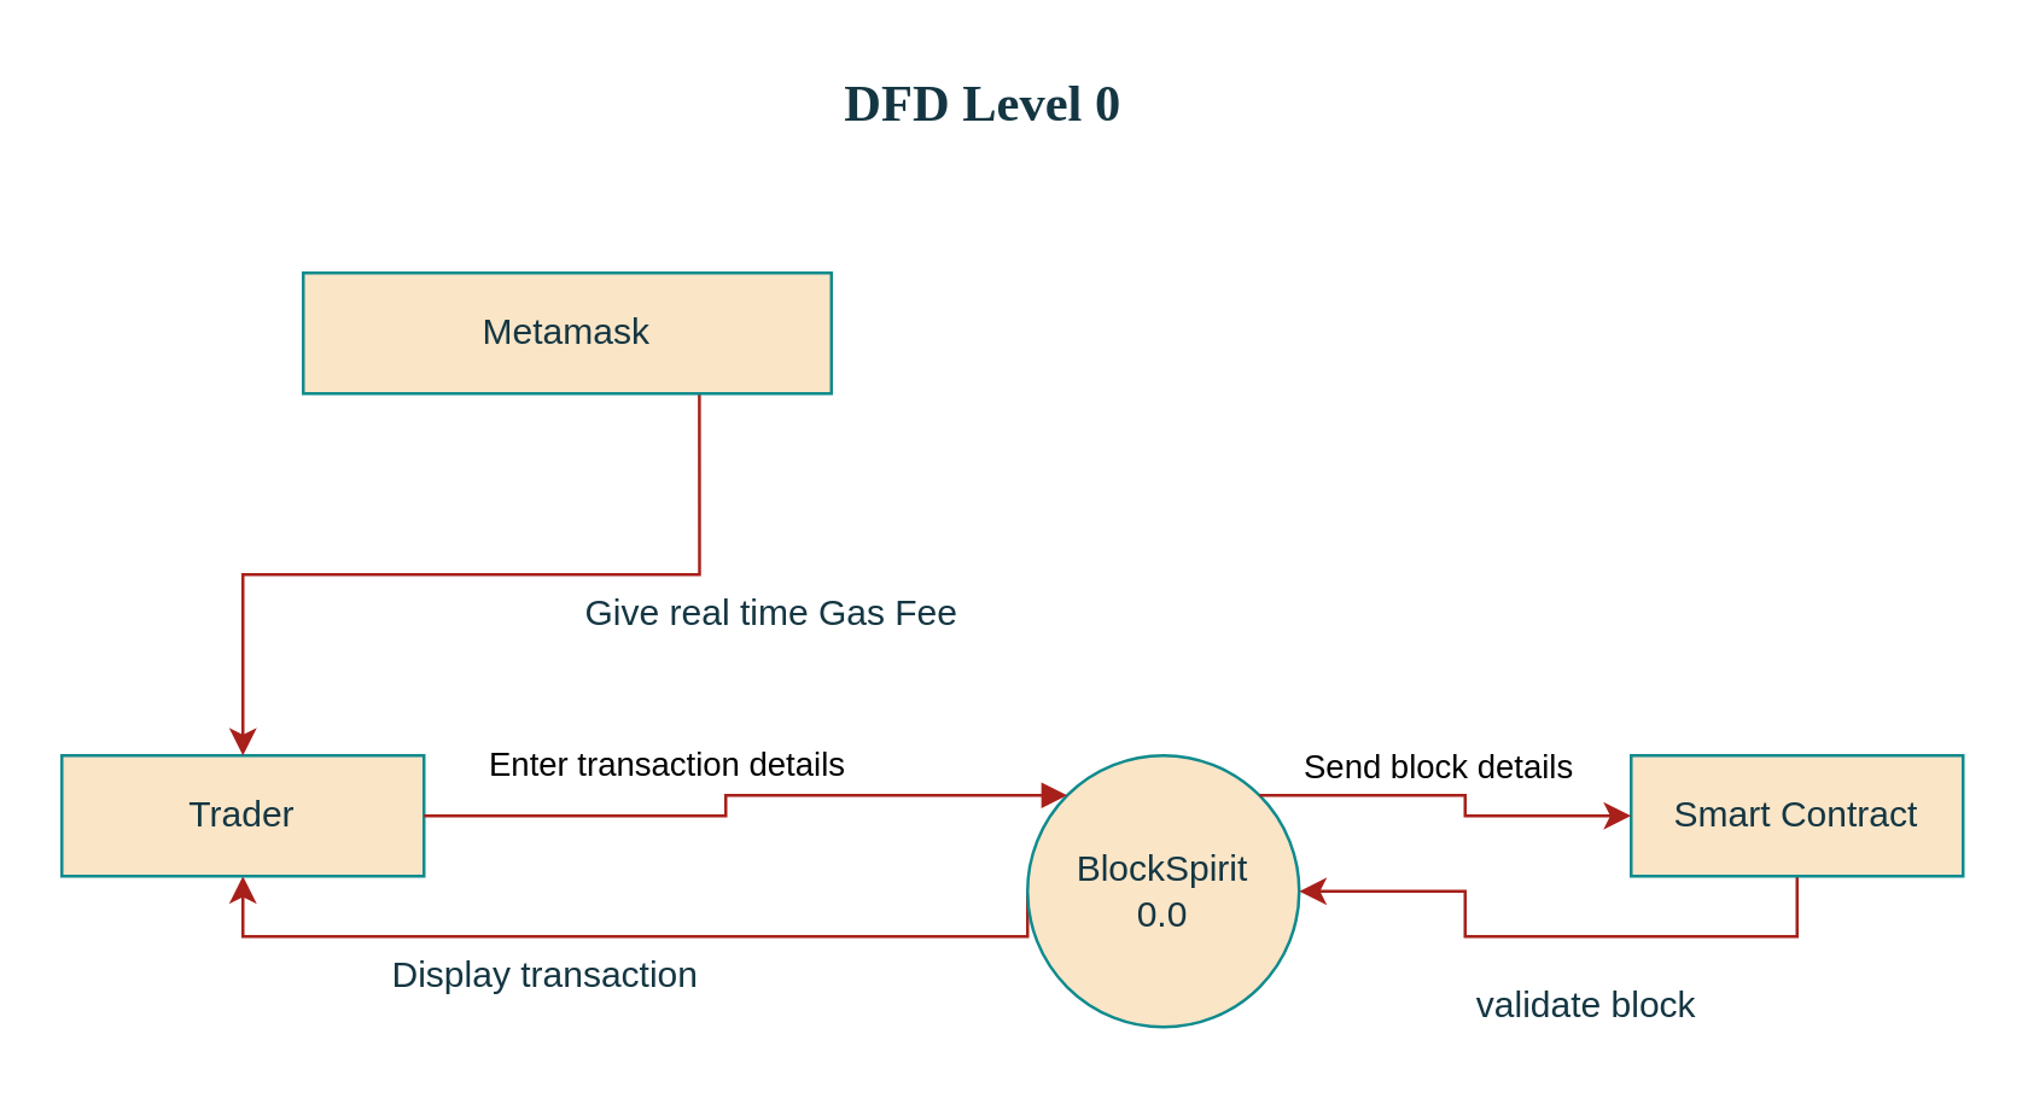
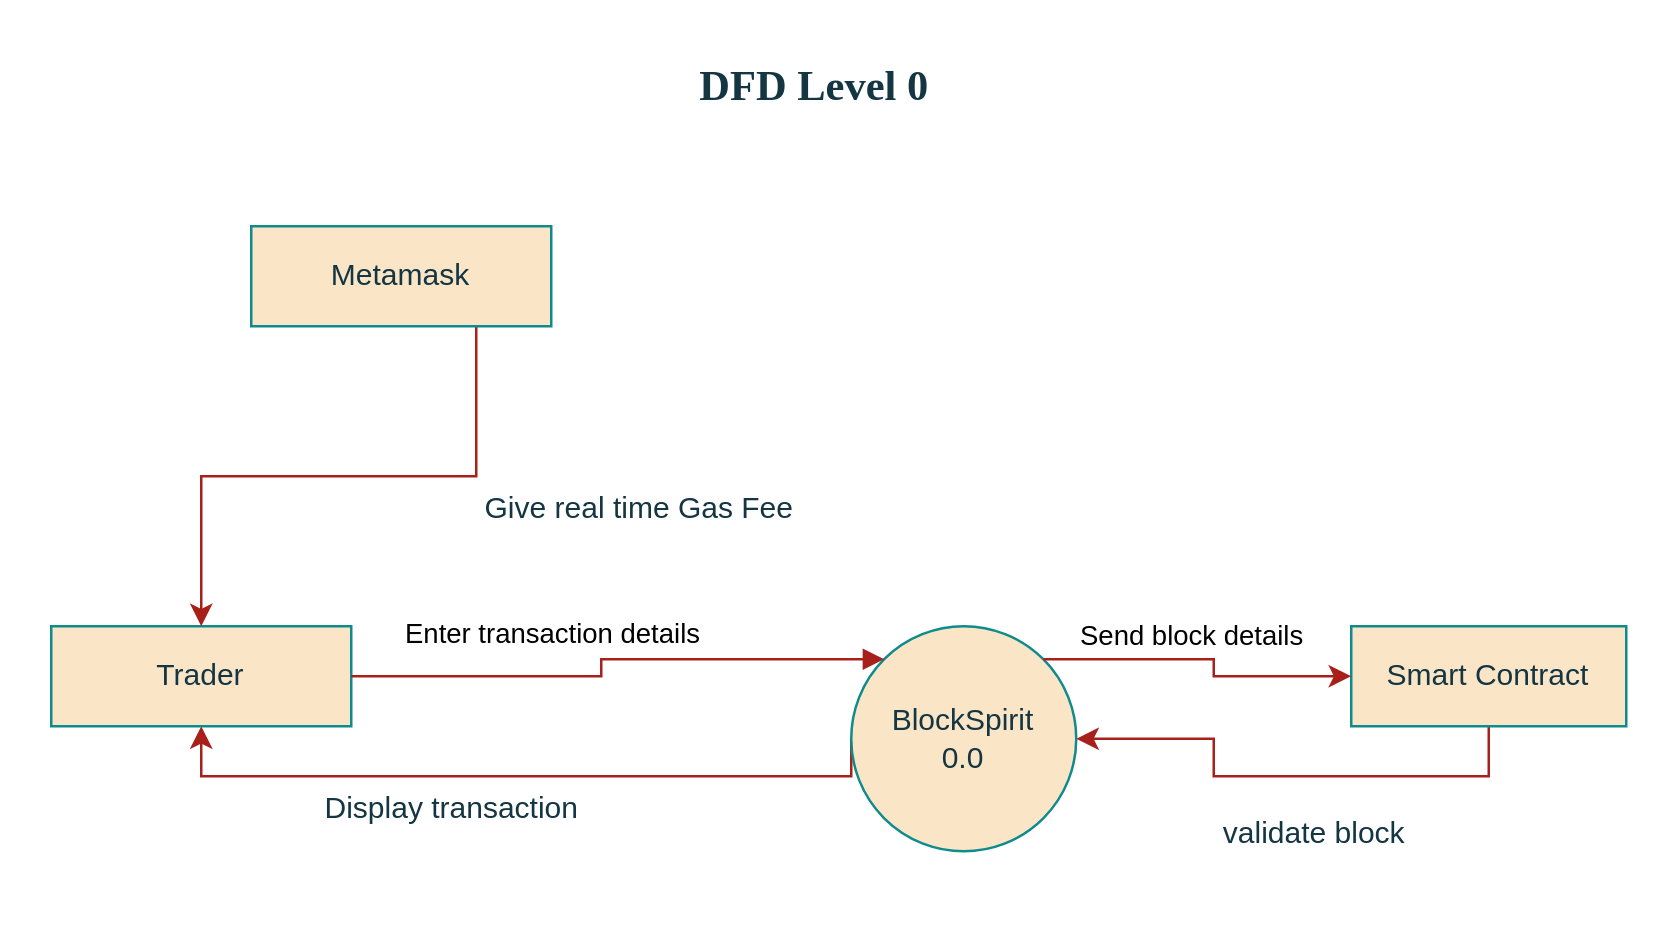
  <mxCell id="0" />
  <mxCell id="1" parent="0" />
  <mxCell id="2" style="edgeStyle=orthogonalEdgeStyle;rounded=0;orthogonalLoop=1;jettySize=auto;html=1;exitX=0;exitY=0.5;exitDx=0;exitDy=0;entryX=0.5;entryY=1;entryDx=0;entryDy=0;labelBackgroundColor=none;strokeColor=#A8201A;fontColor=default;" edge="1" parent="1" source="3" target="4"><mxGeometry relative="1" as="geometry"><Array as="points"><mxPoint x="340" y="310" /><mxPoint x="80" y="310" /></Array></mxGeometry></mxCell>
  <mxCell id="3" value="BlockSpirit&lt;br&gt;0.0" style="ellipse;whiteSpace=wrap;html=1;aspect=fixed;labelBackgroundColor=none;fillColor=#FAE5C7;strokeColor=#0F8B8D;fontColor=#143642;" vertex="1" parent="1"><mxGeometry x="340" y="250" width="90" height="90" as="geometry" /></mxCell>
  <mxCell id="4" value="Trader" style="rounded=0;whiteSpace=wrap;html=1;labelBackgroundColor=none;fillColor=#FAE5C7;strokeColor=#0F8B8D;fontColor=#143642;" vertex="1" parent="1"><mxGeometry x="20" y="250" width="120" height="40" as="geometry" /></mxCell>
  <mxCell id="5" style="edgeStyle=orthogonalEdgeStyle;rounded=0;orthogonalLoop=1;jettySize=auto;html=1;exitX=0.75;exitY=1;exitDx=0;exitDy=0;labelBackgroundColor=none;strokeColor=#A8201A;fontColor=default;" edge="1" parent="1" source="6" target="4"><mxGeometry relative="1" as="geometry" /></mxCell>
- <mxCell id="6" value="Metamask" style="rounded=0;whiteSpace=wrap;html=1;labelBackgroundColor=none;fillColor=#FAE5C7;strokeColor=#0F8B8D;fontColor=#143642;" vertex="1" parent="1"><mxGeometry x="100" y="90" width="175" height="40" as="geometry" /></mxCell>
+ <mxCell id="6" value="Metamask" style="rounded=0;whiteSpace=wrap;html=1;labelBackgroundColor=none;fillColor=#FAE5C7;strokeColor=#0F8B8D;fontColor=#143642;" vertex="1" parent="1"><mxGeometry x="100" y="90" width="120" height="40" as="geometry" /></mxCell>
  <mxCell id="7" style="edgeStyle=orthogonalEdgeStyle;rounded=0;orthogonalLoop=1;jettySize=auto;html=1;exitX=0.5;exitY=1;exitDx=0;exitDy=0;entryX=1;entryY=0.5;entryDx=0;entryDy=0;labelBackgroundColor=none;strokeColor=#A8201A;fontColor=default;" edge="1" parent="1" source="8" target="3"><mxGeometry relative="1" as="geometry" /></mxCell>
  <mxCell id="8" value="Smart Contract" style="html=1;whiteSpace=wrap;labelBackgroundColor=none;fillColor=#FAE5C7;strokeColor=#0F8B8D;fontColor=#143642;" vertex="1" parent="1"><mxGeometry x="540" y="250" width="110" height="40" as="geometry" /></mxCell>
  <mxCell id="9" value="Enter transaction details" style="endArrow=block;endFill=1;html=1;edgeStyle=orthogonalEdgeStyle;align=left;verticalAlign=top;rounded=0;exitX=1;exitY=0.5;exitDx=0;exitDy=0;entryX=0;entryY=0;entryDx=0;entryDy=0;labelBackgroundColor=none;strokeColor=#A8201A;fontColor=default;" edge="1" parent="1" source="4" target="3"><mxGeometry x="-0.818" y="30" relative="1" as="geometry"><mxPoint x="300" y="310" as="sourcePoint" /><mxPoint x="340" y="270" as="targetPoint" /><mxPoint as="offset" /></mxGeometry></mxCell>
  <mxCell id="10" value="&lt;span style=&quot;color: rgb(0, 0, 0); font-family: Helvetica; font-size: 11px; font-style: normal; font-variant-ligatures: normal; font-variant-caps: normal; font-weight: 400; letter-spacing: normal; orphans: 2; text-align: left; text-indent: 0px; text-transform: none; widows: 2; word-spacing: 0px; -webkit-text-stroke-width: 0px; white-space: nowrap; background-color: rgb(255, 255, 255); text-decoration-thickness: initial; text-decoration-style: initial; text-decoration-color: initial; display: inline !important; float: none;&quot;&gt;Send block details&lt;/span&gt;" style="text;whiteSpace=wrap;html=1;labelBackgroundColor=none;fontColor=#143642;" vertex="1" parent="1"><mxGeometry x="430" y="240" width="100" height="40" as="geometry" /></mxCell>
  <mxCell id="11" value="Give real time Gas Fee" style="text;html=1;align=center;verticalAlign=middle;resizable=0;points=[];autosize=1;strokeColor=none;fillColor=none;labelBackgroundColor=none;fontColor=#143642;" vertex="1" parent="1"><mxGeometry x="180" y="188" width="150" height="30" as="geometry" /></mxCell>
  <mxCell id="12" value="Display transaction" style="text;html=1;align=center;verticalAlign=middle;resizable=0;points=[];autosize=1;strokeColor=none;fillColor=none;labelBackgroundColor=none;fontColor=#143642;" vertex="1" parent="1"><mxGeometry x="115" y="308" width="130" height="30" as="geometry" /></mxCell>
  <mxCell id="13" style="edgeStyle=orthogonalEdgeStyle;rounded=0;orthogonalLoop=1;jettySize=auto;html=1;exitX=1;exitY=0;exitDx=0;exitDy=0;labelBackgroundColor=none;strokeColor=#A8201A;fontColor=default;" edge="1" parent="1" source="3" target="8"><mxGeometry relative="1" as="geometry" /></mxCell>
  <mxCell id="14" value="validate block" style="text;html=1;align=center;verticalAlign=middle;resizable=0;points=[];autosize=1;strokeColor=none;fillColor=none;labelBackgroundColor=none;fontColor=#143642;" vertex="1" parent="1"><mxGeometry x="475" y="318" width="100" height="30" as="geometry" /></mxCell>
  <mxCell id="15" value="DFD Level 0" style="text;html=1;align=center;verticalAlign=middle;resizable=0;points=[];autosize=1;strokeColor=none;fillColor=none;fontColor=#143642;fontStyle=1;fontFamily=Verdana;fontSize=17;" vertex="1" parent="1"><mxGeometry x="260" y="20" width="130" height="30" as="geometry" /></mxCell>
